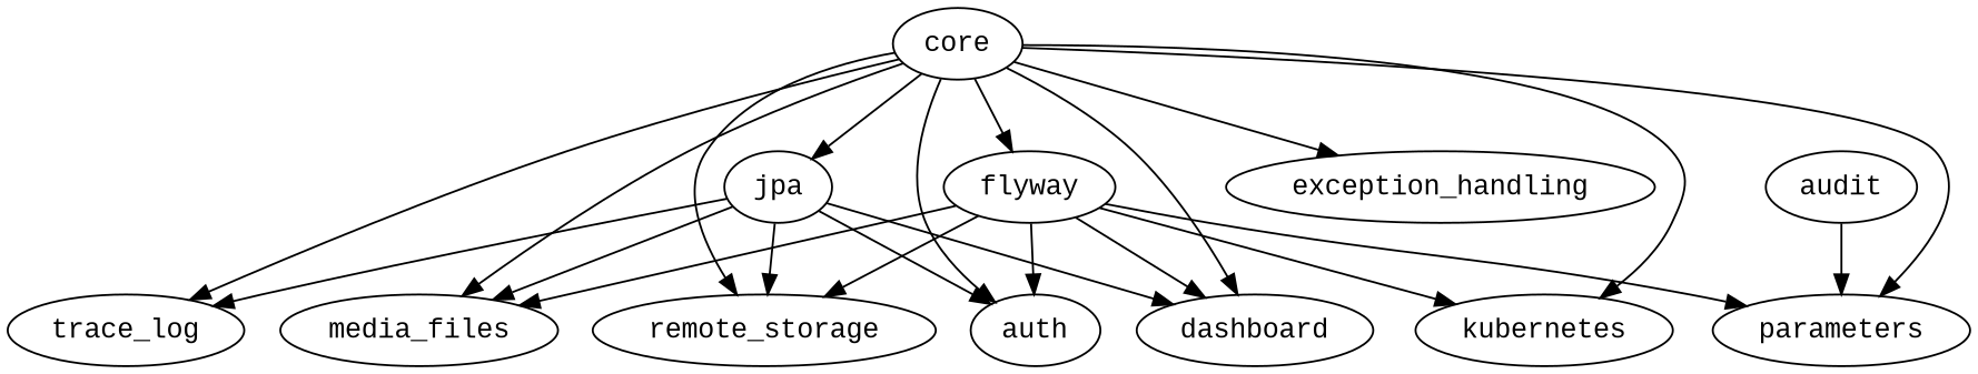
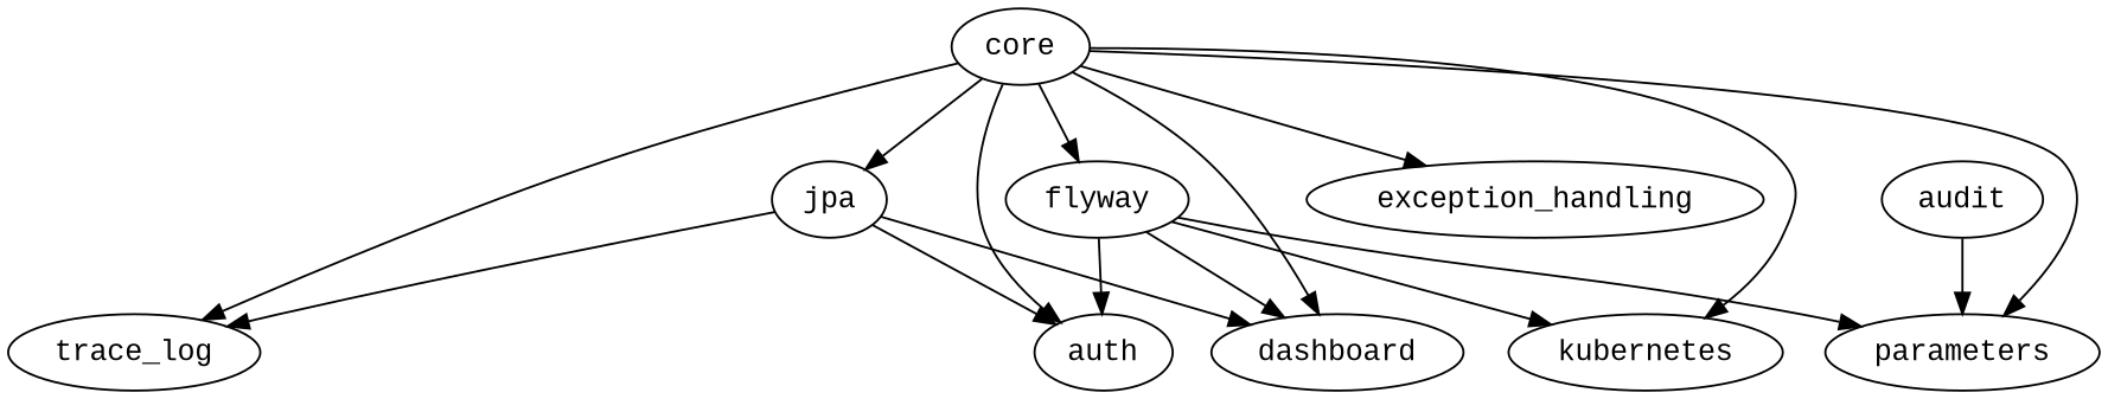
  digraph {
    fontname="Liberation Mono"
    node [fontname="Liberation Mono"]
    edge [fontname="Liberation Mono"]
    core
    auth
    dashboard
    exception_handling
    flyway
    jpa
    kubernetes
-   media_files
    parameters
-   remote_storage
    trace_log
    audit
    core -> auth
    core -> dashboard
    core -> exception_handling
    core -> flyway
    core -> jpa
    core -> kubernetes
-   core -> media_files
    core -> parameters
-   core -> remote_storage
    core -> trace_log
    flyway -> auth
    flyway -> dashboard
    flyway -> kubernetes
-   flyway -> media_files
    flyway -> parameters
-   flyway -> remote_storage
    jpa -> auth
    jpa -> dashboard
-   jpa -> media_files
-   jpa -> remote_storage
    jpa -> trace_log
    audit -> parameters
  }
